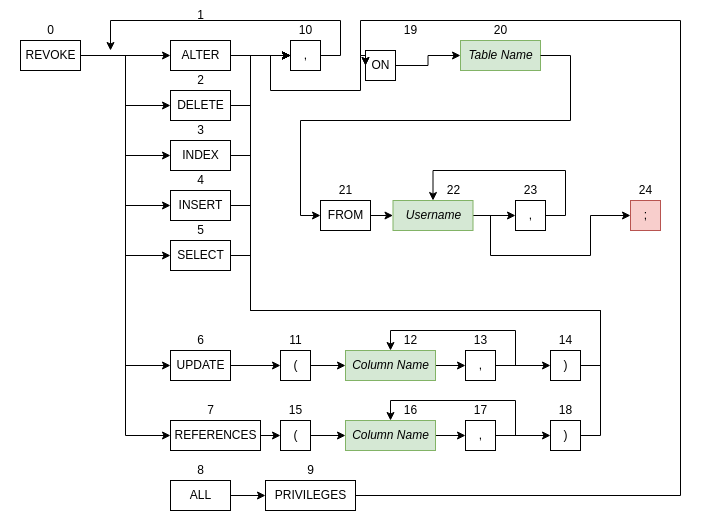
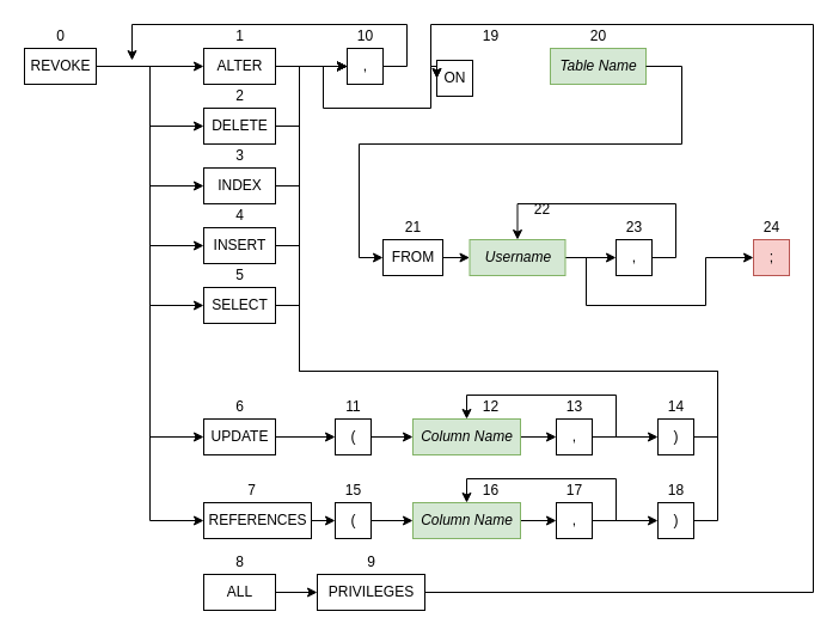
  <mxCell id="0" />
  <mxCell id="1" parent="0" />
  <mxCell id="2" style="edgeStyle=orthogonalEdgeStyle;rounded=0;orthogonalLoop=1;jettySize=auto;html=1;exitX=1;exitY=0.5;exitDx=0;exitDy=0;entryX=0;entryY=0.5;entryDx=0;entryDy=0;" parent="1" source="9" edge="1"><mxGeometry relative="1" as="geometry"><mxPoint x="170" y="55" as="targetPoint" /></mxGeometry></mxCell>
  <mxCell id="3" style="edgeStyle=orthogonalEdgeStyle;rounded=0;orthogonalLoop=1;jettySize=auto;html=1;exitX=1;exitY=0.5;exitDx=0;exitDy=0;entryX=0;entryY=0.5;entryDx=0;entryDy=0;" parent="1" source="9" target="27" edge="1"><mxGeometry relative="1" as="geometry" /></mxCell>
  <mxCell id="4" style="edgeStyle=orthogonalEdgeStyle;rounded=0;orthogonalLoop=1;jettySize=auto;html=1;exitX=1;exitY=0.5;exitDx=0;exitDy=0;entryX=0;entryY=0.5;entryDx=0;entryDy=0;" parent="1" source="9" target="30" edge="1"><mxGeometry relative="1" as="geometry" /></mxCell>
  <mxCell id="5" style="edgeStyle=orthogonalEdgeStyle;rounded=0;orthogonalLoop=1;jettySize=auto;html=1;exitX=1;exitY=0.5;exitDx=0;exitDy=0;entryX=0;entryY=0.5;entryDx=0;entryDy=0;" parent="1" source="9" target="33" edge="1"><mxGeometry relative="1" as="geometry" /></mxCell>
  <mxCell id="6" style="edgeStyle=orthogonalEdgeStyle;rounded=0;orthogonalLoop=1;jettySize=auto;html=1;exitX=1;exitY=0.5;exitDx=0;exitDy=0;entryX=0;entryY=0.5;entryDx=0;entryDy=0;" parent="1" source="9" target="36" edge="1"><mxGeometry relative="1" as="geometry" /></mxCell>
  <mxCell id="7" style="edgeStyle=orthogonalEdgeStyle;rounded=0;orthogonalLoop=1;jettySize=auto;html=1;exitX=1;exitY=0.5;exitDx=0;exitDy=0;entryX=0;entryY=0.5;entryDx=0;entryDy=0;" parent="1" source="9" target="39" edge="1"><mxGeometry relative="1" as="geometry" /></mxCell>
  <mxCell id="8" style="edgeStyle=orthogonalEdgeStyle;rounded=0;orthogonalLoop=1;jettySize=auto;html=1;exitX=1;exitY=0.5;exitDx=0;exitDy=0;entryX=0;entryY=0.5;entryDx=0;entryDy=0;" edge="1" parent="1" source="9" target="84"><mxGeometry relative="1" as="geometry" /></mxCell>
  <mxCell id="9" value="REVOKE" style="html=1;" parent="1" vertex="1"><mxGeometry x="20" y="40" width="60" height="30" as="geometry" /></mxCell>
  <mxCell id="10" value="0" style="text;html=1;align=center;verticalAlign=middle;resizable=0;points=[];autosize=1;" parent="1" vertex="1"><mxGeometry x="40" y="20" width="20" height="20" as="geometry" /></mxCell>
  <mxCell id="11" style="edgeStyle=orthogonalEdgeStyle;rounded=0;orthogonalLoop=1;jettySize=auto;html=1;exitX=1;exitY=0.5;exitDx=0;exitDy=0;entryX=0;entryY=0.5;entryDx=0;entryDy=0;" parent="1" source="24" target="13" edge="1"><mxGeometry relative="1" as="geometry"><mxPoint x="250" y="55" as="sourcePoint" /><mxPoint x="280" y="55" as="targetPoint" /></mxGeometry></mxCell>
  <mxCell id="12" style="edgeStyle=orthogonalEdgeStyle;rounded=0;orthogonalLoop=1;jettySize=auto;html=1;exitX=1;exitY=0.5;exitDx=0;exitDy=0;" parent="1" source="13" edge="1"><mxGeometry relative="1" as="geometry"><mxPoint x="110" y="50" as="targetPoint" /><Array as="points"><mxPoint x="340" y="55" /><mxPoint x="340" y="20" /><mxPoint x="110" y="20" /></Array></mxGeometry></mxCell>
  <mxCell id="13" value="," style="html=1;" parent="1" vertex="1"><mxGeometry x="290" y="40" width="30" height="30" as="geometry" /></mxCell>
  <mxCell id="14" value="10" style="text;html=1;align=center;verticalAlign=middle;resizable=0;points=[];autosize=1;" parent="1" vertex="1"><mxGeometry x="290" y="20" width="30" height="20" as="geometry" /></mxCell>
  <mxCell id="15" value=";" style="html=1;fillColor=#f8cecc;strokeColor=#b85450;" parent="1" vertex="1"><mxGeometry x="630" y="200" width="30" height="30" as="geometry" /></mxCell>
  <mxCell id="16" value="24" style="text;html=1;align=center;verticalAlign=middle;resizable=0;points=[];autosize=1;" parent="1" vertex="1"><mxGeometry x="630" y="180" width="30" height="20" as="geometry" /></mxCell>
- <mxCell id="17" style="edgeStyle=orthogonalEdgeStyle;rounded=0;orthogonalLoop=1;jettySize=auto;html=1;exitX=1;exitY=0.5;exitDx=0;exitDy=0;entryX=0;entryY=0.5;entryDx=0;entryDy=0;" parent="1" source="18" target="20" edge="1"><mxGeometry relative="1" as="geometry"><mxPoint x="545" y="55" as="targetPoint" /></mxGeometry></mxCell>
  <mxCell id="18" value="ON" style="html=1;" parent="1" vertex="1"><mxGeometry x="365" y="50" width="30" height="30" as="geometry" /></mxCell>
  <mxCell id="19" value="19" style="text;html=1;align=center;verticalAlign=middle;resizable=0;points=[];autosize=1;" parent="1" vertex="1"><mxGeometry x="395" y="20" width="30" height="20" as="geometry" /></mxCell>
  <mxCell id="20" value="&lt;i&gt;Table Name&lt;/i&gt;" style="html=1;fillColor=#d5e8d4;strokeColor=#82b366;" parent="1" vertex="1"><mxGeometry x="460" y="40" width="80" height="30" as="geometry" /></mxCell>
  <mxCell id="21" value="20" style="text;html=1;align=center;verticalAlign=middle;resizable=0;points=[];autosize=1;" parent="1" vertex="1"><mxGeometry x="485" y="20" width="30" height="20" as="geometry" /></mxCell>
  <mxCell id="22" style="edgeStyle=orthogonalEdgeStyle;rounded=0;orthogonalLoop=1;jettySize=auto;html=1;exitX=1;exitY=0.5;exitDx=0;exitDy=0;entryX=0;entryY=0.5;entryDx=0;entryDy=0;" parent="1" source="20" target="78" edge="1"><mxGeometry relative="1" as="geometry"><mxPoint x="620" y="55" as="sourcePoint" /><mxPoint x="680" y="55" as="targetPoint" /><Array as="points"><mxPoint x="570" y="55" /><mxPoint x="570" y="120" /><mxPoint x="300" y="120" /><mxPoint x="300" y="215" /></Array></mxGeometry></mxCell>
  <mxCell id="23" style="edgeStyle=orthogonalEdgeStyle;rounded=0;orthogonalLoop=1;jettySize=auto;html=1;exitX=1;exitY=0.5;exitDx=0;exitDy=0;entryX=0;entryY=0.5;entryDx=0;entryDy=0;" parent="1" source="24" target="18" edge="1"><mxGeometry relative="1" as="geometry"><Array as="points"><mxPoint x="270" y="55" /><mxPoint x="270" y="90" /><mxPoint x="360" y="90" /><mxPoint x="360" y="55" /></Array></mxGeometry></mxCell>
  <mxCell id="24" value="ALTER" style="html=1;" parent="1" vertex="1"><mxGeometry x="170" y="40" width="60" height="30" as="geometry" /></mxCell>
- <mxCell id="25" value="1" style="text;html=1;align=center;verticalAlign=middle;resizable=0;points=[];autosize=1;" parent="1" vertex="1"><mxGeometry x="190" y="5" width="20" height="20" as="geometry" /></mxCell>
+ <mxCell id="25" value="1" style="text;html=1;align=center;verticalAlign=middle;resizable=0;points=[];autosize=1;" parent="1" vertex="1"><mxGeometry x="190" y="20" width="20" height="20" as="geometry" /></mxCell>
  <mxCell id="26" style="edgeStyle=orthogonalEdgeStyle;rounded=0;orthogonalLoop=1;jettySize=auto;html=1;exitX=1;exitY=0.5;exitDx=0;exitDy=0;entryX=0;entryY=0.5;entryDx=0;entryDy=0;" parent="1" source="27" target="13" edge="1"><mxGeometry relative="1" as="geometry"><Array as="points"><mxPoint x="250" y="105" /><mxPoint x="250" y="55" /></Array></mxGeometry></mxCell>
  <mxCell id="27" value="DELETE" style="html=1;" parent="1" vertex="1"><mxGeometry x="170" y="90" width="60" height="30" as="geometry" /></mxCell>
  <mxCell id="28" value="2" style="text;html=1;align=center;verticalAlign=middle;resizable=0;points=[];autosize=1;" parent="1" vertex="1"><mxGeometry x="190" y="70" width="20" height="20" as="geometry" /></mxCell>
  <mxCell id="29" style="edgeStyle=orthogonalEdgeStyle;rounded=0;orthogonalLoop=1;jettySize=auto;html=1;exitX=1;exitY=0.5;exitDx=0;exitDy=0;entryX=0;entryY=0.5;entryDx=0;entryDy=0;" parent="1" source="30" target="13" edge="1"><mxGeometry relative="1" as="geometry"><Array as="points"><mxPoint x="250" y="155" /><mxPoint x="250" y="55" /></Array></mxGeometry></mxCell>
  <mxCell id="30" value="INDEX" style="html=1;" parent="1" vertex="1"><mxGeometry x="170" y="140" width="60" height="30" as="geometry" /></mxCell>
  <mxCell id="31" value="3" style="text;html=1;align=center;verticalAlign=middle;resizable=0;points=[];autosize=1;" parent="1" vertex="1"><mxGeometry x="190" y="120" width="20" height="20" as="geometry" /></mxCell>
  <mxCell id="32" style="edgeStyle=orthogonalEdgeStyle;rounded=0;orthogonalLoop=1;jettySize=auto;html=1;exitX=1;exitY=0.5;exitDx=0;exitDy=0;entryX=0;entryY=0.5;entryDx=0;entryDy=0;" parent="1" source="33" target="13" edge="1"><mxGeometry relative="1" as="geometry"><Array as="points"><mxPoint x="250" y="205" /><mxPoint x="250" y="55" /></Array></mxGeometry></mxCell>
  <mxCell id="33" value="INSERT" style="html=1;" parent="1" vertex="1"><mxGeometry x="170" y="190" width="60" height="30" as="geometry" /></mxCell>
  <mxCell id="34" value="4" style="text;html=1;align=center;verticalAlign=middle;resizable=0;points=[];autosize=1;" parent="1" vertex="1"><mxGeometry x="190" y="170" width="20" height="20" as="geometry" /></mxCell>
  <mxCell id="35" style="edgeStyle=orthogonalEdgeStyle;rounded=0;orthogonalLoop=1;jettySize=auto;html=1;exitX=1;exitY=0.5;exitDx=0;exitDy=0;entryX=0;entryY=0.5;entryDx=0;entryDy=0;" parent="1" source="36" target="51" edge="1"><mxGeometry relative="1" as="geometry" /></mxCell>
  <mxCell id="36" value="UPDATE" style="html=1;" parent="1" vertex="1"><mxGeometry x="170" y="350" width="60" height="30" as="geometry" /></mxCell>
  <mxCell id="37" value="6" style="text;html=1;align=center;verticalAlign=middle;resizable=0;points=[];autosize=1;" parent="1" vertex="1"><mxGeometry x="190" y="330" width="20" height="20" as="geometry" /></mxCell>
  <mxCell id="38" style="edgeStyle=orthogonalEdgeStyle;rounded=0;orthogonalLoop=1;jettySize=auto;html=1;exitX=1;exitY=0.5;exitDx=0;exitDy=0;entryX=0;entryY=0.5;entryDx=0;entryDy=0;" parent="1" source="39" target="48" edge="1"><mxGeometry relative="1" as="geometry" /></mxCell>
  <mxCell id="39" value="REFERENCES" style="html=1;" parent="1" vertex="1"><mxGeometry x="170" y="420" width="90" height="30" as="geometry" /></mxCell>
  <mxCell id="40" value="7" style="text;html=1;align=center;verticalAlign=middle;resizable=0;points=[];autosize=1;" parent="1" vertex="1"><mxGeometry x="200" y="400" width="20" height="20" as="geometry" /></mxCell>
  <mxCell id="41" style="edgeStyle=orthogonalEdgeStyle;rounded=0;orthogonalLoop=1;jettySize=auto;html=1;exitX=1;exitY=0.5;exitDx=0;exitDy=0;entryX=0;entryY=0.5;entryDx=0;entryDy=0;" parent="1" source="42" target="45" edge="1"><mxGeometry relative="1" as="geometry" /></mxCell>
  <mxCell id="42" value="ALL" style="html=1;" parent="1" vertex="1"><mxGeometry x="170" y="480" width="60" height="30" as="geometry" /></mxCell>
  <mxCell id="43" value="8" style="text;html=1;align=center;verticalAlign=middle;resizable=0;points=[];autosize=1;" parent="1" vertex="1"><mxGeometry x="190" y="460" width="20" height="20" as="geometry" /></mxCell>
  <mxCell id="44" style="edgeStyle=orthogonalEdgeStyle;rounded=0;orthogonalLoop=1;jettySize=auto;html=1;exitX=1;exitY=0.5;exitDx=0;exitDy=0;entryX=0;entryY=0.5;entryDx=0;entryDy=0;" parent="1" source="45" target="18" edge="1"><mxGeometry relative="1" as="geometry"><mxPoint x="460" y="385" as="targetPoint" /><Array as="points"><mxPoint x="680" y="495" /><mxPoint x="680" y="20" /><mxPoint x="360" y="20" /><mxPoint x="360" y="55" /></Array></mxGeometry></mxCell>
  <mxCell id="45" value="PRIVILEGES" style="html=1;" parent="1" vertex="1"><mxGeometry x="265" y="480" width="90" height="30" as="geometry" /></mxCell>
  <mxCell id="46" value="9" style="text;html=1;align=center;verticalAlign=middle;resizable=0;points=[];autosize=1;" parent="1" vertex="1"><mxGeometry x="300" y="460" width="20" height="20" as="geometry" /></mxCell>
  <mxCell id="47" style="edgeStyle=orthogonalEdgeStyle;rounded=0;orthogonalLoop=1;jettySize=auto;html=1;exitX=1;exitY=0.5;exitDx=0;exitDy=0;entryX=0;entryY=0.5;entryDx=0;entryDy=0;" parent="1" source="48" target="65" edge="1"><mxGeometry relative="1" as="geometry" /></mxCell>
  <mxCell id="48" value="(" style="html=1;" parent="1" vertex="1"><mxGeometry x="280" y="420" width="30" height="30" as="geometry" /></mxCell>
  <mxCell id="49" value="15" style="text;html=1;align=center;verticalAlign=middle;resizable=0;points=[];autosize=1;" parent="1" vertex="1"><mxGeometry x="280" y="400" width="30" height="20" as="geometry" /></mxCell>
  <mxCell id="50" style="edgeStyle=orthogonalEdgeStyle;rounded=0;orthogonalLoop=1;jettySize=auto;html=1;exitX=1;exitY=0.5;exitDx=0;exitDy=0;entryX=0;entryY=0.5;entryDx=0;entryDy=0;" parent="1" source="51" target="62" edge="1"><mxGeometry relative="1" as="geometry" /></mxCell>
  <mxCell id="51" value="(" style="html=1;" parent="1" vertex="1"><mxGeometry x="280" y="350" width="30" height="30" as="geometry" /></mxCell>
  <mxCell id="52" value="11" style="text;html=1;align=center;verticalAlign=middle;resizable=0;points=[];autosize=1;" parent="1" vertex="1"><mxGeometry x="280" y="330" width="30" height="20" as="geometry" /></mxCell>
  <mxCell id="53" style="edgeStyle=orthogonalEdgeStyle;rounded=0;orthogonalLoop=1;jettySize=auto;html=1;exitX=1;exitY=0.5;exitDx=0;exitDy=0;entryX=0.5;entryY=0;entryDx=0;entryDy=0;" parent="1" source="55" target="65" edge="1"><mxGeometry relative="1" as="geometry"><Array as="points"><mxPoint x="515" y="435" /><mxPoint x="515" y="400" /><mxPoint x="390" y="400" /></Array></mxGeometry></mxCell>
  <mxCell id="54" style="edgeStyle=orthogonalEdgeStyle;rounded=0;orthogonalLoop=1;jettySize=auto;html=1;exitX=1;exitY=0.5;exitDx=0;exitDy=0;" parent="1" source="55" target="71" edge="1"><mxGeometry relative="1" as="geometry" /></mxCell>
  <mxCell id="55" value="," style="html=1;" parent="1" vertex="1"><mxGeometry x="465" y="420" width="30" height="30" as="geometry" /></mxCell>
  <mxCell id="56" value="17" style="text;html=1;align=center;verticalAlign=middle;resizable=0;points=[];autosize=1;" parent="1" vertex="1"><mxGeometry x="465" y="400" width="30" height="20" as="geometry" /></mxCell>
  <mxCell id="57" style="edgeStyle=orthogonalEdgeStyle;rounded=0;orthogonalLoop=1;jettySize=auto;html=1;exitX=1;exitY=0.5;exitDx=0;exitDy=0;entryX=0.5;entryY=0;entryDx=0;entryDy=0;" parent="1" source="59" target="62" edge="1"><mxGeometry relative="1" as="geometry"><mxPoint x="365" y="300" as="targetPoint" /><Array as="points"><mxPoint x="515" y="365" /><mxPoint x="515" y="330" /><mxPoint x="390" y="330" /></Array></mxGeometry></mxCell>
  <mxCell id="58" style="edgeStyle=orthogonalEdgeStyle;rounded=0;orthogonalLoop=1;jettySize=auto;html=1;exitX=1;exitY=0.5;exitDx=0;exitDy=0;" parent="1" source="59" target="68" edge="1"><mxGeometry relative="1" as="geometry" /></mxCell>
  <mxCell id="59" value="," style="html=1;" parent="1" vertex="1"><mxGeometry x="465" y="350" width="30" height="30" as="geometry" /></mxCell>
  <mxCell id="60" value="13" style="text;html=1;align=center;verticalAlign=middle;resizable=0;points=[];autosize=1;" parent="1" vertex="1"><mxGeometry x="465" y="330" width="30" height="20" as="geometry" /></mxCell>
  <mxCell id="61" style="edgeStyle=orthogonalEdgeStyle;rounded=0;orthogonalLoop=1;jettySize=auto;html=1;exitX=1;exitY=0.5;exitDx=0;exitDy=0;entryX=0;entryY=0.5;entryDx=0;entryDy=0;" parent="1" source="62" target="59" edge="1"><mxGeometry relative="1" as="geometry" /></mxCell>
  <mxCell id="62" value="&lt;i&gt;Column Name&lt;/i&gt;" style="html=1;fillColor=#d5e8d4;strokeColor=#82b366;" parent="1" vertex="1"><mxGeometry x="345" y="350" width="90" height="30" as="geometry" /></mxCell>
  <mxCell id="63" value="12" style="text;html=1;align=center;verticalAlign=middle;resizable=0;points=[];autosize=1;" parent="1" vertex="1"><mxGeometry x="395" y="330" width="30" height="20" as="geometry" /></mxCell>
  <mxCell id="64" style="edgeStyle=orthogonalEdgeStyle;rounded=0;orthogonalLoop=1;jettySize=auto;html=1;exitX=1;exitY=0.5;exitDx=0;exitDy=0;entryX=0;entryY=0.5;entryDx=0;entryDy=0;" parent="1" source="65" target="55" edge="1"><mxGeometry relative="1" as="geometry" /></mxCell>
  <mxCell id="65" value="&lt;i&gt;Column Name&lt;/i&gt;" style="html=1;fillColor=#d5e8d4;strokeColor=#82b366;" parent="1" vertex="1"><mxGeometry x="345" y="420" width="90" height="30" as="geometry" /></mxCell>
  <mxCell id="66" value="16" style="text;html=1;align=center;verticalAlign=middle;resizable=0;points=[];autosize=1;" parent="1" vertex="1"><mxGeometry x="395" y="400" width="30" height="20" as="geometry" /></mxCell>
  <mxCell id="67" style="edgeStyle=orthogonalEdgeStyle;rounded=0;orthogonalLoop=1;jettySize=auto;html=1;exitX=1;exitY=0.5;exitDx=0;exitDy=0;entryX=0;entryY=0.5;entryDx=0;entryDy=0;" parent="1" source="68" target="13" edge="1"><mxGeometry relative="1" as="geometry"><Array as="points"><mxPoint x="600" y="365" /><mxPoint x="600" y="310" /><mxPoint x="250" y="310" /><mxPoint x="250" y="55" /></Array></mxGeometry></mxCell>
  <mxCell id="68" value=")" style="html=1;" parent="1" vertex="1"><mxGeometry x="550" y="350" width="30" height="30" as="geometry" /></mxCell>
  <mxCell id="69" value="14" style="text;html=1;align=center;verticalAlign=middle;resizable=0;points=[];autosize=1;" parent="1" vertex="1"><mxGeometry x="550" y="330" width="30" height="20" as="geometry" /></mxCell>
  <mxCell id="70" style="edgeStyle=orthogonalEdgeStyle;rounded=0;orthogonalLoop=1;jettySize=auto;html=1;exitX=1;exitY=0.5;exitDx=0;exitDy=0;entryX=0;entryY=0.5;entryDx=0;entryDy=0;" parent="1" source="71" target="13" edge="1"><mxGeometry relative="1" as="geometry"><mxPoint x="620" y="290" as="targetPoint" /><Array as="points"><mxPoint x="600" y="435" /><mxPoint x="600" y="310" /><mxPoint x="250" y="310" /><mxPoint x="250" y="55" /></Array></mxGeometry></mxCell>
  <mxCell id="71" value=")" style="html=1;" parent="1" vertex="1"><mxGeometry x="550" y="420" width="30" height="30" as="geometry" /></mxCell>
  <mxCell id="72" value="18" style="text;html=1;align=center;verticalAlign=middle;resizable=0;points=[];autosize=1;" parent="1" vertex="1"><mxGeometry x="550" y="400" width="30" height="20" as="geometry" /></mxCell>
  <mxCell id="73" style="edgeStyle=orthogonalEdgeStyle;rounded=0;orthogonalLoop=1;jettySize=auto;html=1;exitX=1;exitY=0.5;exitDx=0;exitDy=0;entryX=0;entryY=0.5;entryDx=0;entryDy=0;" parent="1" source="75" target="81" edge="1"><mxGeometry relative="1" as="geometry" /></mxCell>
  <mxCell id="74" style="edgeStyle=orthogonalEdgeStyle;rounded=0;orthogonalLoop=1;jettySize=auto;html=1;exitX=1;exitY=0.5;exitDx=0;exitDy=0;entryX=0;entryY=0.5;entryDx=0;entryDy=0;" parent="1" source="75" target="15" edge="1"><mxGeometry relative="1" as="geometry"><Array as="points"><mxPoint x="490" y="215" /><mxPoint x="490" y="255" /><mxPoint x="590" y="255" /><mxPoint x="590" y="215" /></Array></mxGeometry></mxCell>
  <mxCell id="75" value="&lt;i&gt;Username&lt;/i&gt;" style="html=1;fillColor=#d5e8d4;strokeColor=#82b366;" parent="1" vertex="1"><mxGeometry x="392.5" y="200" width="80" height="30" as="geometry" /></mxCell>
- <mxCell id="76" value="22" style="text;html=1;align=center;verticalAlign=middle;resizable=0;points=[];autosize=1;" parent="1" vertex="1"><mxGeometry x="437.5" y="180" width="30" height="20" as="geometry" /></mxCell>
+ <mxCell id="76" value="22" style="text;html=1;align=center;verticalAlign=middle;resizable=0;points=[];autosize=1;" parent="1" vertex="1"><mxGeometry x="437.5" y="165" width="30" height="20" as="geometry" /></mxCell>
  <mxCell id="77" style="edgeStyle=orthogonalEdgeStyle;rounded=0;orthogonalLoop=1;jettySize=auto;html=1;exitX=1;exitY=0.5;exitDx=0;exitDy=0;entryX=0;entryY=0.5;entryDx=0;entryDy=0;" parent="1" source="78" target="75" edge="1"><mxGeometry relative="1" as="geometry" /></mxCell>
  <mxCell id="78" value="FROM" style="html=1;" parent="1" vertex="1"><mxGeometry x="320" y="200" width="50" height="30" as="geometry" /></mxCell>
  <mxCell id="79" value="21" style="text;html=1;align=center;verticalAlign=middle;resizable=0;points=[];autosize=1;" parent="1" vertex="1"><mxGeometry x="330" y="180" width="30" height="20" as="geometry" /></mxCell>
  <mxCell id="80" style="edgeStyle=orthogonalEdgeStyle;rounded=0;orthogonalLoop=1;jettySize=auto;html=1;exitX=1;exitY=0.5;exitDx=0;exitDy=0;entryX=0.5;entryY=0;entryDx=0;entryDy=0;" parent="1" source="81" target="75" edge="1"><mxGeometry relative="1" as="geometry"><Array as="points"><mxPoint x="565" y="215" /><mxPoint x="565" y="170" /><mxPoint x="433" y="170" /></Array></mxGeometry></mxCell>
  <mxCell id="81" value="," style="html=1;" parent="1" vertex="1"><mxGeometry x="515" y="200" width="30" height="30" as="geometry" /></mxCell>
  <mxCell id="82" value="23" style="text;html=1;align=center;verticalAlign=middle;resizable=0;points=[];autosize=1;" parent="1" vertex="1"><mxGeometry x="515" y="180" width="30" height="20" as="geometry" /></mxCell>
  <mxCell id="83" style="edgeStyle=orthogonalEdgeStyle;rounded=0;orthogonalLoop=1;jettySize=auto;html=1;exitX=1;exitY=0.5;exitDx=0;exitDy=0;entryX=0;entryY=0.5;entryDx=0;entryDy=0;" edge="1" parent="1" source="84" target="13"><mxGeometry relative="1" as="geometry"><Array as="points"><mxPoint x="250" y="255" /><mxPoint x="250" y="55" /></Array></mxGeometry></mxCell>
  <mxCell id="84" value="SELECT" style="html=1;" vertex="1" parent="1"><mxGeometry x="170" y="240" width="60" height="30" as="geometry" /></mxCell>
  <mxCell id="85" value="5" style="text;html=1;align=center;verticalAlign=middle;resizable=0;points=[];autosize=1;" vertex="1" parent="1"><mxGeometry x="190" y="220" width="20" height="20" as="geometry" /></mxCell>
